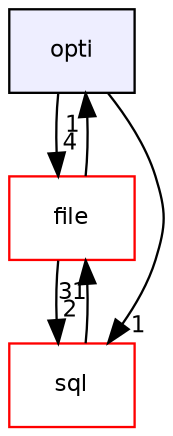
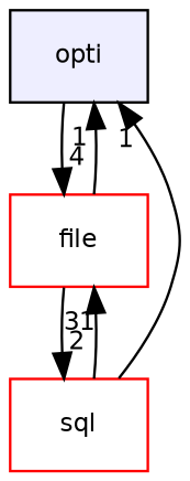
  digraph {
    compound=true
    node [fontname=Helvetica fontsize=10 shape=box color=red]
    edge [headlabel=1 labeldistance=1.5 labelfontname=Helvetica labelfontsize=10]
    n1 [fillcolor="#eeeeff" label=opti pencolor=black style=filled color=""]
    n2 [label=file]
    n3 [label=sql]
    n1 -> n2 [headlabel=4]
-   n1 -> n3
+   n3 -> n1
    n2 -> n1
    n2 -> n3 [headlabel=2]
    n3 -> n2 [headlabel=31]
  }
